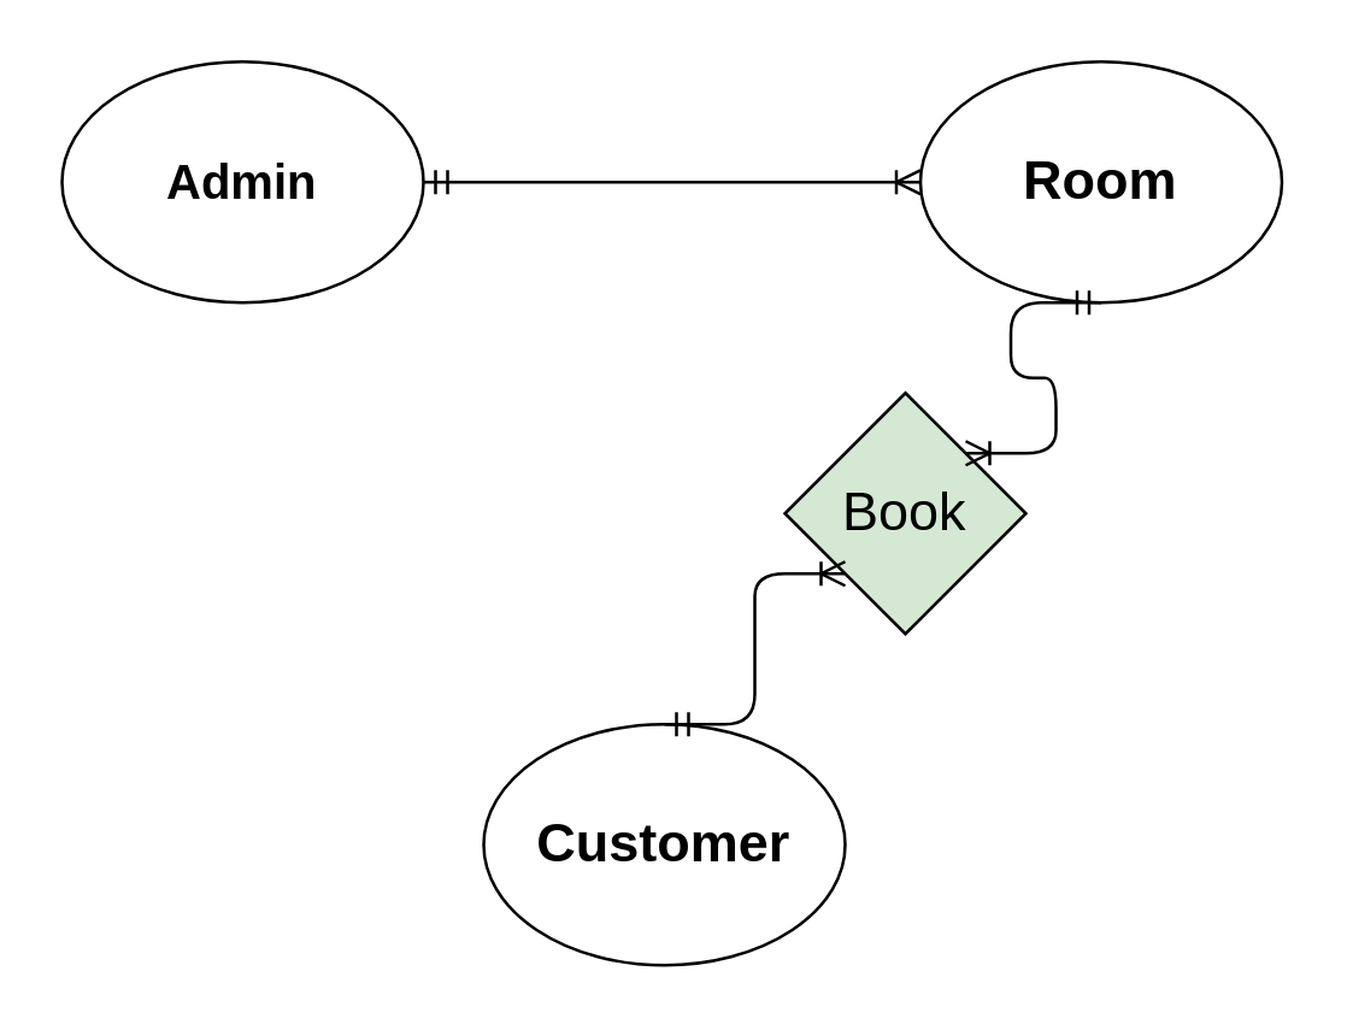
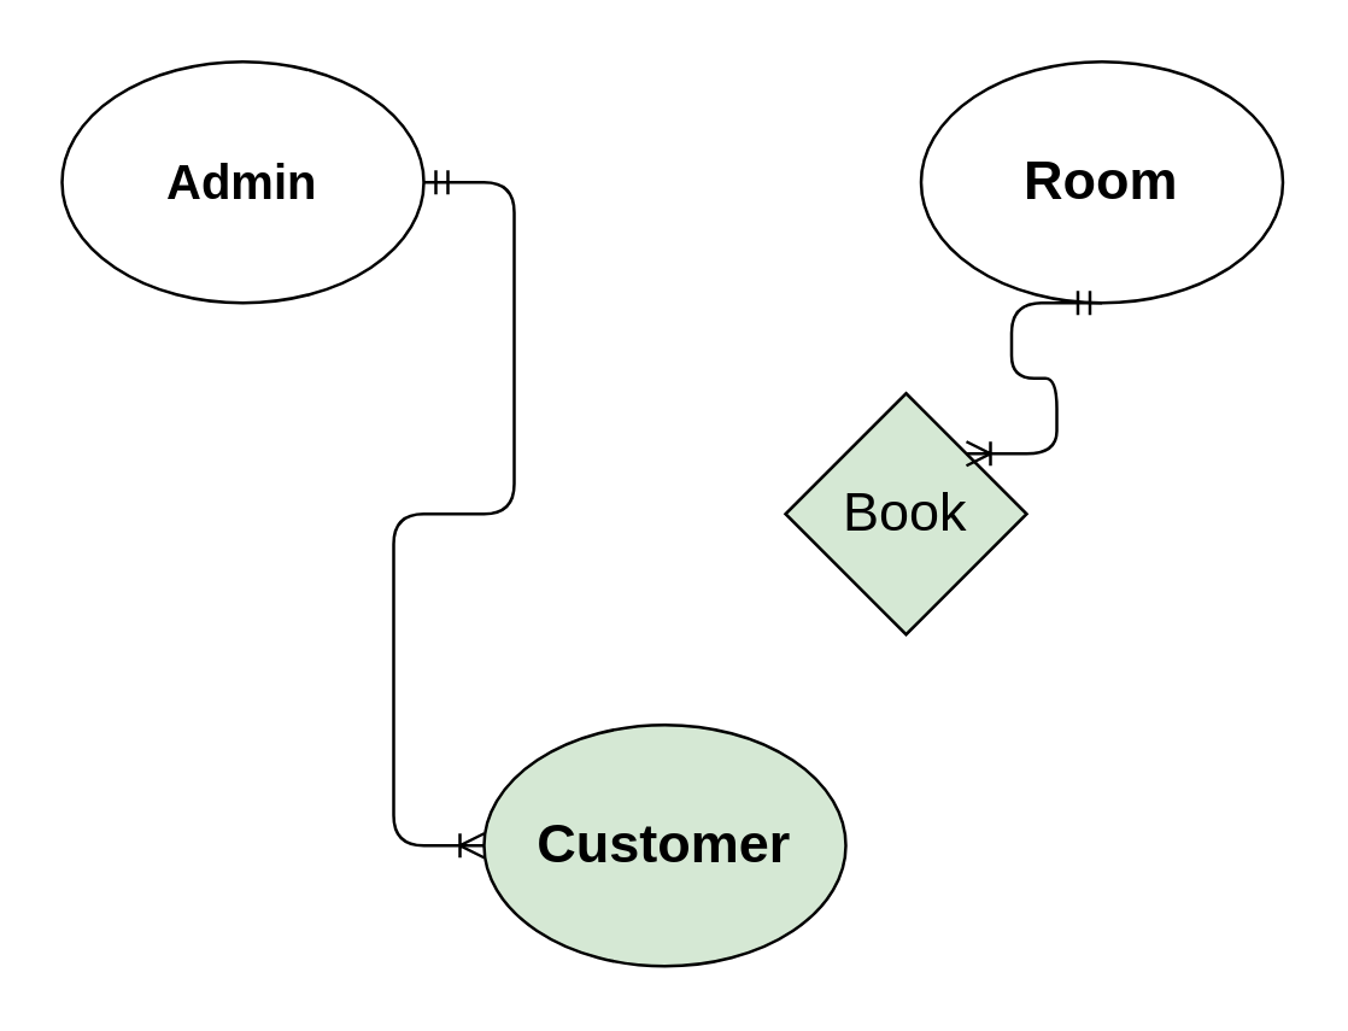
  <mxCell id="0" />
  <mxCell id="1" parent="0" />
  <mxCell id="2" value="&lt;font size=&quot;3&quot;&gt;&lt;b&gt;Admin&lt;/b&gt;&lt;/font&gt;" style="ellipse;whiteSpace=wrap;html=1;" vertex="1" parent="1"><mxGeometry x="20" y="20" width="120" height="80" as="geometry" /></mxCell>
- <mxCell id="3" value="&lt;font style=&quot;font-size: 18px&quot;&gt;&lt;b&gt;Customer&lt;/b&gt;&lt;/font&gt;" style="ellipse;whiteSpace=wrap;html=1;" vertex="1" parent="1"><mxGeometry x="160" y="240" width="120" height="80" as="geometry" /></mxCell>
+ <mxCell id="3" value="&lt;font style=&quot;font-size: 18px&quot;&gt;&lt;b&gt;Customer&lt;/b&gt;&lt;/font&gt;" style="ellipse;whiteSpace=wrap;html=1;fillColor=#d5e8d4;" vertex="1" parent="1"><mxGeometry x="160" y="240" width="120" height="80" as="geometry" /></mxCell>
  <mxCell id="4" value="&lt;font style=&quot;font-size: 18px&quot;&gt;&lt;b&gt;Room&lt;/b&gt;&lt;/font&gt;" style="ellipse;whiteSpace=wrap;html=1;" vertex="1" parent="1"><mxGeometry x="305" y="20" width="120" height="80" as="geometry" /></mxCell>
  <mxCell id="5" value="Book" style="rhombus;whiteSpace=wrap;html=1;fontSize=18;fillColor=#d5e8d4;" vertex="1" parent="1"><mxGeometry x="260" y="130" width="80" height="80" as="geometry" /></mxCell>
  <mxCell id="6" value="" style="edgeStyle=entityRelationEdgeStyle;fontSize=12;html=1;endArrow=ERoneToMany;startArrow=ERmandOne;exitX=0.5;exitY=1;exitDx=0;exitDy=0;entryX=1;entryY=0;entryDx=0;entryDy=0;" edge="1" parent="1" source="4" target="5"><mxGeometry width="100" height="100" relative="1" as="geometry"><mxPoint x="770" y="350" as="sourcePoint" /><mxPoint x="870" y="250" as="targetPoint" /></mxGeometry></mxCell>
- <mxCell id="7" value="" style="edgeStyle=entityRelationEdgeStyle;fontSize=12;html=1;endArrow=ERoneToMany;startArrow=ERmandOne;exitX=0.5;exitY=0;exitDx=0;exitDy=0;entryX=0;entryY=1;entryDx=0;entryDy=0;" edge="1" parent="1" source="3" target="5"><mxGeometry width="100" height="100" relative="1" as="geometry"><mxPoint x="375" y="110" as="sourcePoint" /><mxPoint x="330" y="160" as="targetPoint" /></mxGeometry></mxCell>
- <mxCell id="8" value="" style="edgeStyle=entityRelationEdgeStyle;fontSize=12;html=1;endArrow=ERoneToMany;startArrow=ERmandOne;exitX=1;exitY=0.5;exitDx=0;exitDy=0;entryX=0;entryY=0.5;entryDx=0;entryDy=0;" edge="1" parent="1" source="2" target="4"><mxGeometry width="100" height="100" relative="1" as="geometry"><mxPoint x="770" y="350" as="sourcePoint" /><mxPoint x="870" y="250" as="targetPoint" /></mxGeometry></mxCell>
+ <mxCell id="8" value="" style="edgeStyle=entityRelationEdgeStyle;fontSize=12;html=1;endArrow=ERoneToMany;startArrow=ERmandOne;exitX=1;exitY=0.5;exitDx=0;exitDy=0;" edge="1" parent="1" source="2" target="3"><mxGeometry width="100" height="100" relative="1" as="geometry"><mxPoint x="770" y="350" as="sourcePoint" /><mxPoint x="870" y="250" as="targetPoint" /></mxGeometry></mxCell>
